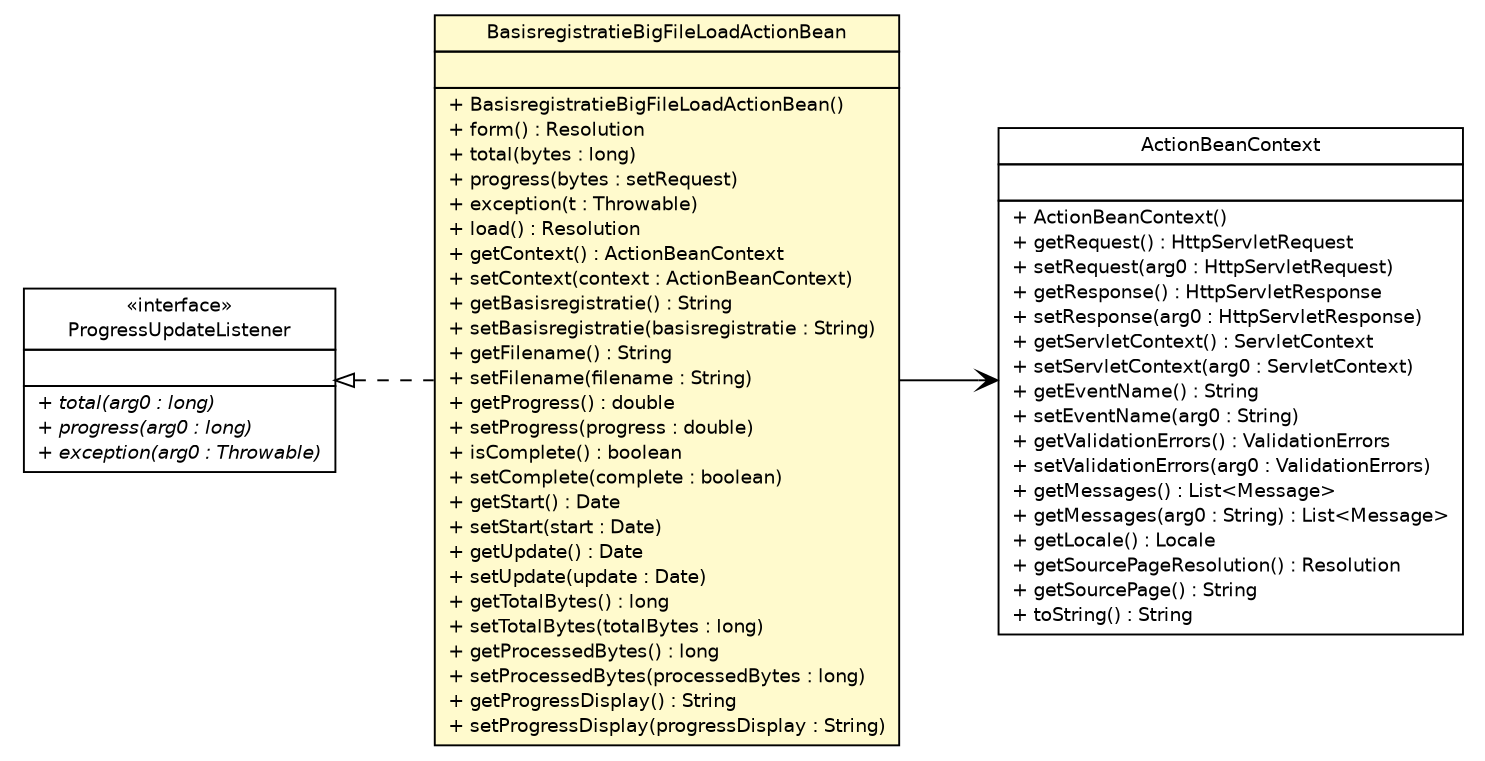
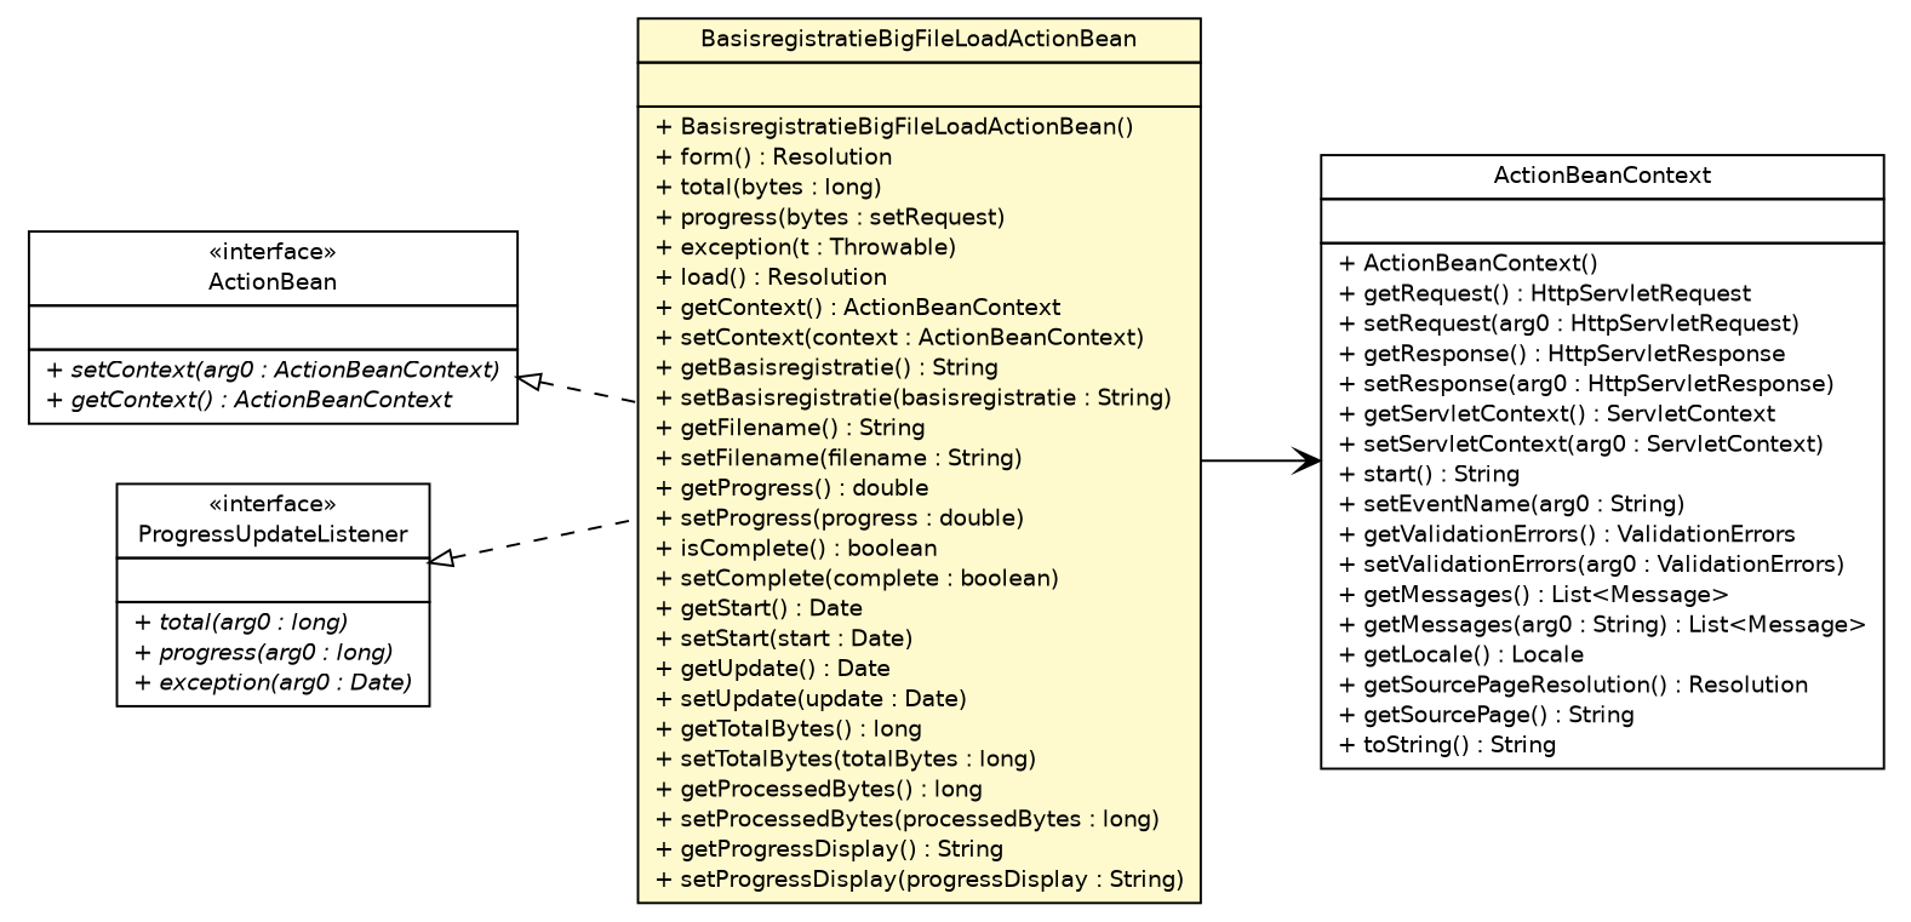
  digraph {
    nodesep=0.25
    rankdir=LR
    ranksep=0.5
    node [fontcolor=black fontname=Helvetica fontsize=10.0 shape=plaintext]
    edge [fontname=Helvetica fontsize=10 headport=p labelfontname=Helvetica labelfontsize=10 tailport=p arrowtail=empty dir=back style=dashed]
    n1 [label=<<table title="nl.b3p.brmo.service.stripes.BasisregistratieBigFileLoadActionBean" border="0" cellborder="1" cellspacing="0" cellpadding="2" port="p" bgcolor="lemonChiffon" href="./BasisregistratieBigFileLoadActionBean.html"> 		<tr><td><table border="0" cellspacing="0" cellpadding="1"> <tr><td align="center" balign="center"> BasisregistratieBigFileLoadActionBean </td></tr> 		</table></td></tr> 		<tr><td><table border="0" cellspacing="0" cellpadding="1"> <tr><td align="left" balign="left">  </td></tr> 		</table></td></tr> 		<tr><td><table border="0" cellspacing="0" cellpadding="1"> <tr><td align="left" balign="left"> + BasisregistratieBigFileLoadActionBean() </td></tr> <tr><td align="left" balign="left"> + form() : Resolution </td></tr> <tr><td align="left" balign="left"> + total(bytes : long) </td></tr> <tr><td align="left" balign="left"> + progress(bytes : setRequest) </td></tr> <tr><td align="left" balign="left"> + exception(t : Throwable) </td></tr> <tr><td align="left" balign="left"> + load() : Resolution </td></tr> <tr><td align="left" balign="left"> + getContext() : ActionBeanContext </td></tr> <tr><td align="left" balign="left"> + setContext(context : ActionBeanContext) </td></tr> <tr><td align="left" balign="left"> + getBasisregistratie() : String </td></tr> <tr><td align="left" balign="left"> + setBasisregistratie(basisregistratie : String) </td></tr> <tr><td align="left" balign="left"> + getFilename() : String </td></tr> <tr><td align="left" balign="left"> + setFilename(filename : String) </td></tr> <tr><td align="left" balign="left"> + getProgress() : double </td></tr> <tr><td align="left" balign="left"> + setProgress(progress : double) </td></tr> <tr><td align="left" balign="left"> + isComplete() : boolean </td></tr> <tr><td align="left" balign="left"> + setComplete(complete : boolean) </td></tr> <tr><td align="left" balign="left"> + getStart() : Date </td></tr> <tr><td align="left" balign="left"> + setStart(start : Date) </td></tr> <tr><td align="left" balign="left"> + getUpdate() : Date </td></tr> <tr><td align="left" balign="left"> + setUpdate(update : Date) </td></tr> <tr><td align="left" balign="left"> + getTotalBytes() : long </td></tr> <tr><td align="left" balign="left"> + setTotalBytes(totalBytes : long) </td></tr> <tr><td align="left" balign="left"> + getProcessedBytes() : long </td></tr> <tr><td align="left" balign="left"> + setProcessedBytes(processedBytes : long) </td></tr> <tr><td align="left" balign="left"> + getProgressDisplay() : String </td></tr> <tr><td align="left" balign="left"> + setProgressDisplay(progressDisplay : String) </td></tr> 		</table></td></tr> 		</table>>]
-   n2 [label=<<table title="net.sourceforge.stripes.action.ActionBeanContext" border="0" cellborder="1" cellspacing="0" cellpadding="2" port="p"> 		<tr><td><table border="0" cellspacing="0" cellpadding="1"> <tr><td align="center" balign="center"> ActionBeanContext </td></tr> 		</table></td></tr> 		<tr><td><table border="0" cellspacing="0" cellpadding="1"> <tr><td align="left" balign="left">  </td></tr> 		</table></td></tr> 		<tr><td><table border="0" cellspacing="0" cellpadding="1"> <tr><td align="left" balign="left"> + ActionBeanContext() </td></tr> <tr><td align="left" balign="left"> + getRequest() : HttpServletRequest </td></tr> <tr><td align="left" balign="left"> + setRequest(arg0 : HttpServletRequest) </td></tr> <tr><td align="left" balign="left"> + getResponse() : HttpServletResponse </td></tr> <tr><td align="left" balign="left"> + setResponse(arg0 : HttpServletResponse) </td></tr> <tr><td align="left" balign="left"> + getServletContext() : ServletContext </td></tr> <tr><td align="left" balign="left"> + setServletContext(arg0 : ServletContext) </td></tr> <tr><td align="left" balign="left"> + getEventName() : String </td></tr> <tr><td align="left" balign="left"> + setEventName(arg0 : String) </td></tr> <tr><td align="left" balign="left"> + getValidationErrors() : ValidationErrors </td></tr> <tr><td align="left" balign="left"> + setValidationErrors(arg0 : ValidationErrors) </td></tr> <tr><td align="left" balign="left"> + getMessages() : List&lt;Message&gt; </td></tr> <tr><td align="left" balign="left"> + getMessages(arg0 : String) : List&lt;Message&gt; </td></tr> <tr><td align="left" balign="left"> + getLocale() : Locale </td></tr> <tr><td align="left" balign="left"> + getSourcePageResolution() : Resolution </td></tr> <tr><td align="left" balign="left"> + getSourcePage() : String </td></tr> <tr><td align="left" balign="left"> + toString() : String </td></tr> 		</table></td></tr> 		</table>>]
-   n4 [label=<<table title="nl.b3p.brmo.loader.ProgressUpdateListener" border="0" cellborder="1" cellspacing="0" cellpadding="2" port="p"> 		<tr><td><table border="0" cellspacing="0" cellpadding="1"> <tr><td align="center" balign="center"> &#171;interface&#187; </td></tr> <tr><td align="center" balign="center"> ProgressUpdateListener </td></tr> 		</table></td></tr> 		<tr><td><table border="0" cellspacing="0" cellpadding="1"> <tr><td align="left" balign="left">  </td></tr> 		</table></td></tr> 		<tr><td><table border="0" cellspacing="0" cellpadding="1"> <tr><td align="left" balign="left"><font face="Helvetica-Oblique" point-size="10.0"> + total(arg0 : long) </font></td></tr> <tr><td align="left" balign="left"><font face="Helvetica-Oblique" point-size="10.0"> + progress(arg0 : long) </font></td></tr> <tr><td align="left" balign="left"><font face="Helvetica-Oblique" point-size="10.0"> + exception(arg0 : Throwable) </font></td></tr> 		</table></td></tr> 		</table>>]
+   n2 [label=<<table title="net.sourceforge.stripes.action.ActionBeanContext" border="0" cellborder="1" cellspacing="0" cellpadding="2" port="p"> 		<tr><td><table border="0" cellspacing="0" cellpadding="1"> <tr><td align="center" balign="center"> ActionBeanContext </td></tr> 		</table></td></tr> 		<tr><td><table border="0" cellspacing="0" cellpadding="1"> <tr><td align="left" balign="left">  </td></tr> 		</table></td></tr> 		<tr><td><table border="0" cellspacing="0" cellpadding="1"> <tr><td align="left" balign="left"> + ActionBeanContext() </td></tr> <tr><td align="left" balign="left"> + getRequest() : HttpServletRequest </td></tr> <tr><td align="left" balign="left"> + setRequest(arg0 : HttpServletRequest) </td></tr> <tr><td align="left" balign="left"> + getResponse() : HttpServletResponse </td></tr> <tr><td align="left" balign="left"> + setResponse(arg0 : HttpServletResponse) </td></tr> <tr><td align="left" balign="left"> + getServletContext() : ServletContext </td></tr> <tr><td align="left" balign="left"> + setServletContext(arg0 : ServletContext) </td></tr> <tr><td align="left" balign="left"> + start() : String </td></tr> <tr><td align="left" balign="left"> + setEventName(arg0 : String) </td></tr> <tr><td align="left" balign="left"> + getValidationErrors() : ValidationErrors </td></tr> <tr><td align="left" balign="left"> + setValidationErrors(arg0 : ValidationErrors) </td></tr> <tr><td align="left" balign="left"> + getMessages() : List&lt;Message&gt; </td></tr> <tr><td align="left" balign="left"> + getMessages(arg0 : String) : List&lt;Message&gt; </td></tr> <tr><td align="left" balign="left"> + getLocale() : Locale </td></tr> <tr><td align="left" balign="left"> + getSourcePageResolution() : Resolution </td></tr> <tr><td align="left" balign="left"> + getSourcePage() : String </td></tr> <tr><td align="left" balign="left"> + toString() : String </td></tr> 		</table></td></tr> 		</table>>]
+   n3 [label=<<table title="net.sourceforge.stripes.action.ActionBean" border="0" cellborder="1" cellspacing="0" cellpadding="2" port="p"> 		<tr><td><table border="0" cellspacing="0" cellpadding="1"> <tr><td align="center" balign="center"> &#171;interface&#187; </td></tr> <tr><td align="center" balign="center"> ActionBean </td></tr> 		</table></td></tr> 		<tr><td><table border="0" cellspacing="0" cellpadding="1"> <tr><td align="left" balign="left">  </td></tr> 		</table></td></tr> 		<tr><td><table border="0" cellspacing="0" cellpadding="1"> <tr><td align="left" balign="left"><font face="Helvetica-Oblique" point-size="10.0"> + setContext(arg0 : ActionBeanContext) </font></td></tr> <tr><td align="left" balign="left"><font face="Helvetica-Oblique" point-size="10.0"> + getContext() : ActionBeanContext </font></td></tr> 		</table></td></tr> 		</table>>]
+   n4 [label=<<table title="nl.b3p.brmo.loader.ProgressUpdateListener" border="0" cellborder="1" cellspacing="0" cellpadding="2" port="p"> 		<tr><td><table border="0" cellspacing="0" cellpadding="1"> <tr><td align="center" balign="center"> &#171;interface&#187; </td></tr> <tr><td align="center" balign="center"> ProgressUpdateListener </td></tr> 		</table></td></tr> 		<tr><td><table border="0" cellspacing="0" cellpadding="1"> <tr><td align="left" balign="left">  </td></tr> 		</table></td></tr> 		<tr><td><table border="0" cellspacing="0" cellpadding="1"> <tr><td align="left" balign="left"><font face="Helvetica-Oblique" point-size="10.0"> + total(arg0 : long) </font></td></tr> <tr><td align="left" balign="left"><font face="Helvetica-Oblique" point-size="10.0"> + progress(arg0 : long) </font></td></tr> <tr><td align="left" balign="left"><font face="Helvetica-Oblique" point-size="10.0"> + exception(arg0 : Date) </font></td></tr> 		</table></td></tr> 		</table>>]
    n1 -> n2 [arrowhead=open color=black fontcolor=black fontsize=10.0 arrowtail="" dir="" style=""]
+   n3 -> n1
    n4 -> n1
  }
